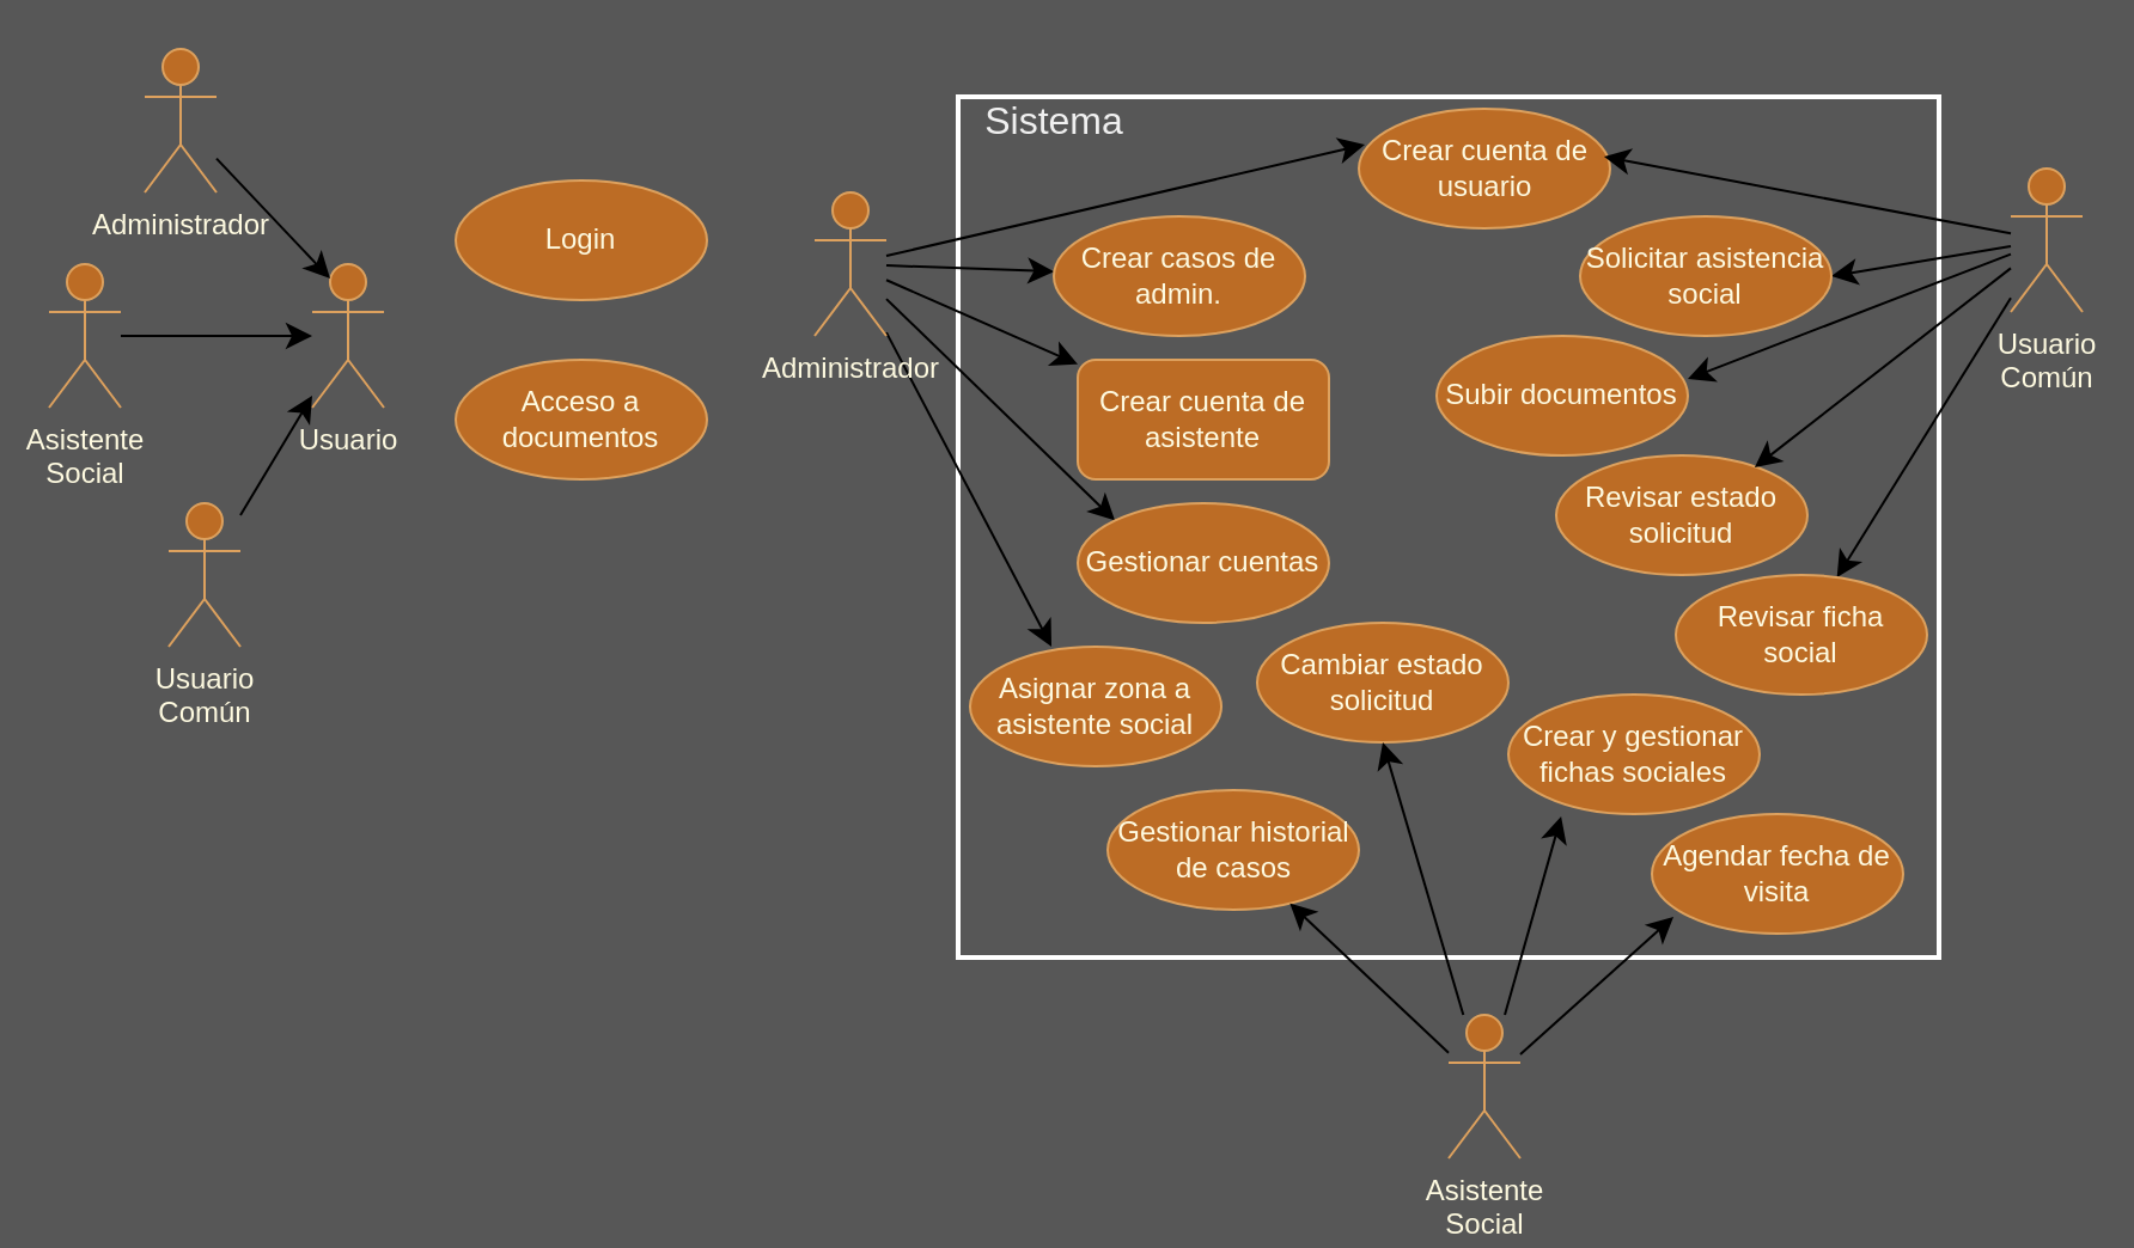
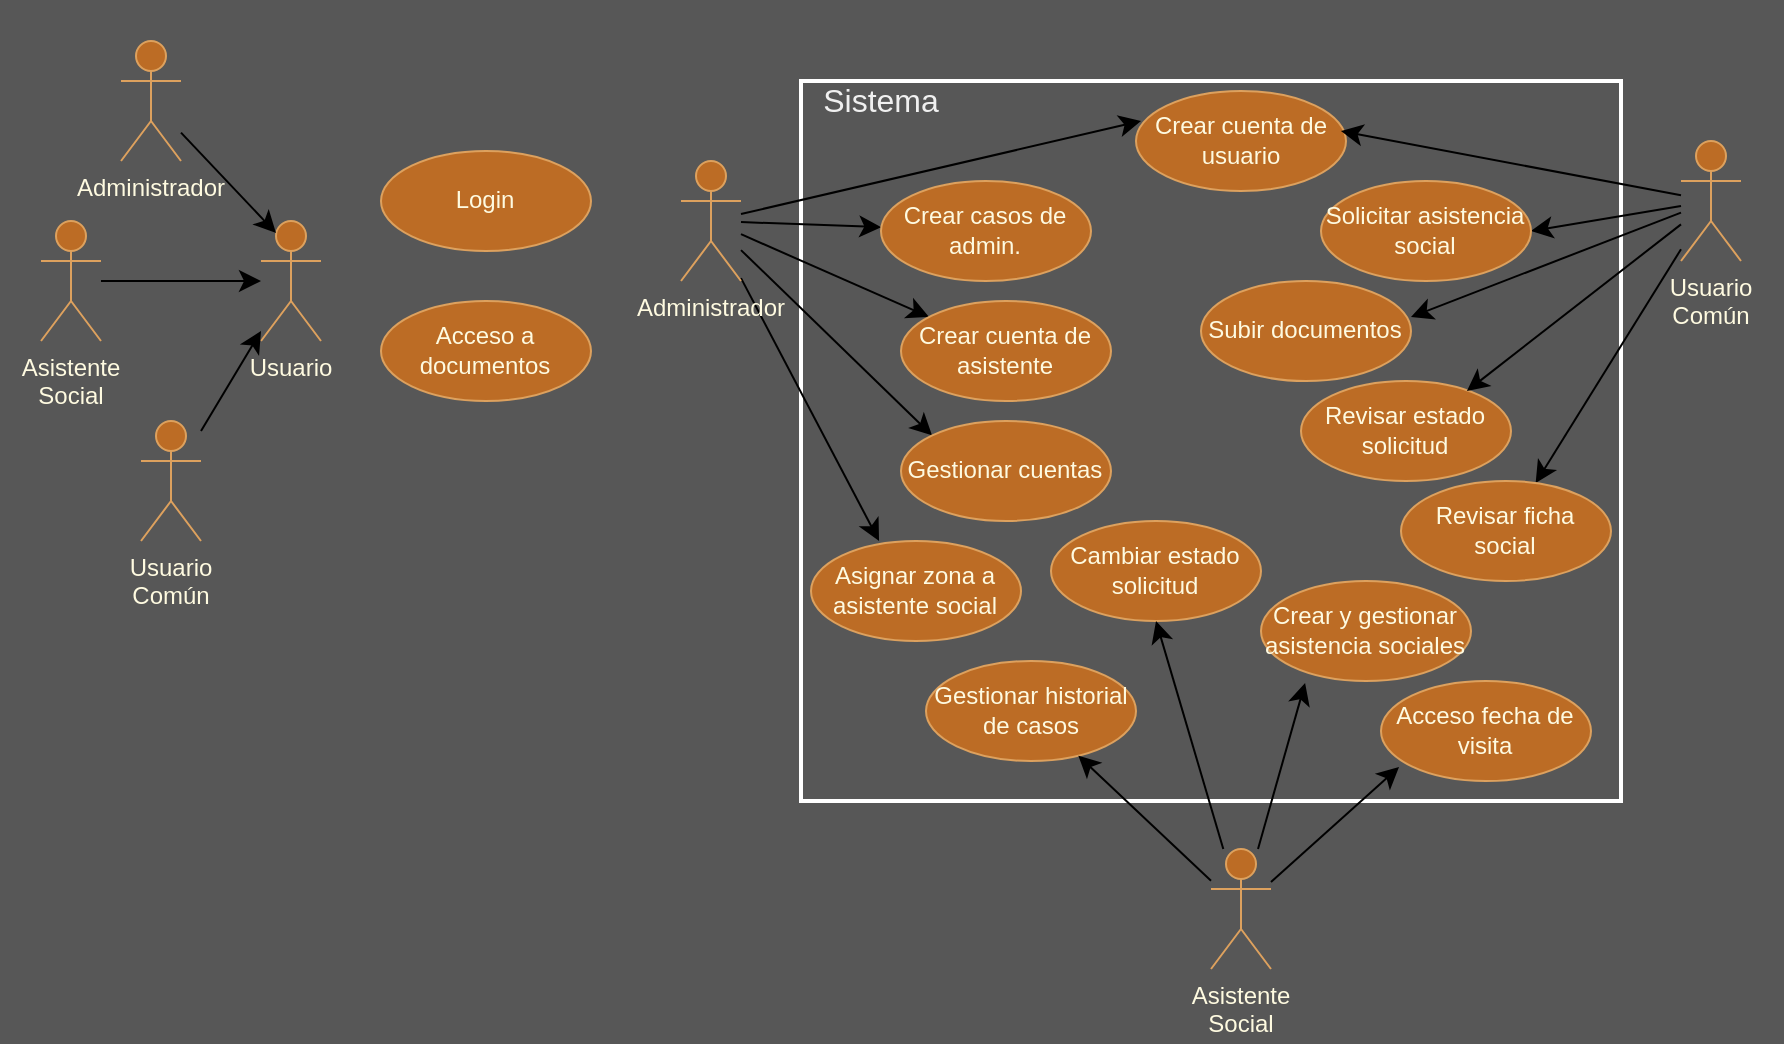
  <mxCell id="0" />
  <mxCell id="1" parent="0" />
  <mxCell id="2" value="" style="rounded=0;whiteSpace=wrap;html=1;fontSize=16;fillColor=none;strokeColor=#FFFFFF;strokeWidth=2;" vertex="1" parent="1"><mxGeometry x="400" y="40" width="410" height="360" as="geometry" /></mxCell>
  <mxCell id="3" value="Administrador" style="shape=umlActor;verticalLabelPosition=bottom;verticalAlign=top;html=1;labelBackgroundColor=none;fillColor=#BC6C25;strokeColor=#DDA15E;fontColor=#FEFAE0;rounded=0;" vertex="1" parent="1"><mxGeometry x="60" y="20" width="30" height="60" as="geometry" /></mxCell>
  <mxCell id="4" value="Login" style="ellipse;whiteSpace=wrap;html=1;labelBackgroundColor=none;fillColor=#BC6C25;strokeColor=#DDA15E;fontColor=#FEFAE0;rounded=0;" vertex="1" parent="1"><mxGeometry x="190" y="75" width="105" height="50" as="geometry" /></mxCell>
  <mxCell id="5" value="Usuario" style="shape=umlActor;verticalLabelPosition=bottom;verticalAlign=top;html=1;labelBackgroundColor=none;fillColor=#BC6C25;strokeColor=#DDA15E;fontColor=#FEFAE0;rounded=0;" vertex="1" parent="1"><mxGeometry x="130" y="110" width="30" height="60" as="geometry" /></mxCell>
  <mxCell id="6" style="edgeStyle=none;curved=1;orthogonalLoop=1;jettySize=auto;html=1;fontSize=12;startSize=8;endSize=8;" edge="1" parent="1" source="7" target="5"><mxGeometry relative="1" as="geometry" /></mxCell>
  <mxCell id="7" value="Asistente&lt;br&gt;Social" style="shape=umlActor;verticalLabelPosition=bottom;verticalAlign=top;html=1;labelBackgroundColor=none;fillColor=#BC6C25;strokeColor=#DDA15E;fontColor=#FEFAE0;rounded=0;" vertex="1" parent="1"><mxGeometry x="20" y="110" width="30" height="60" as="geometry" /></mxCell>
  <mxCell id="8" style="edgeStyle=none;curved=1;orthogonalLoop=1;jettySize=auto;html=1;fontSize=12;startSize=8;endSize=8;" edge="1" parent="1" source="9" target="5"><mxGeometry relative="1" as="geometry" /></mxCell>
  <mxCell id="9" value="Usuario&lt;br style=&quot;border-color: var(--border-color);&quot;&gt;Común" style="shape=umlActor;verticalLabelPosition=bottom;verticalAlign=top;html=1;labelBackgroundColor=none;fillColor=#BC6C25;strokeColor=#DDA15E;fontColor=#FEFAE0;rounded=0;" vertex="1" parent="1"><mxGeometry x="70" y="210" width="30" height="60" as="geometry" /></mxCell>
  <mxCell id="10" style="edgeStyle=none;curved=1;orthogonalLoop=1;jettySize=auto;html=1;entryX=0.25;entryY=0.1;entryDx=0;entryDy=0;entryPerimeter=0;fontSize=12;startSize=8;endSize=8;" edge="1" parent="1" source="3" target="5"><mxGeometry relative="1" as="geometry" /></mxCell>
  <mxCell id="11" style="edgeStyle=none;curved=1;orthogonalLoop=1;jettySize=auto;html=1;entryX=0.024;entryY=0.3;entryDx=0;entryDy=0;fontSize=12;startSize=8;endSize=8;entryPerimeter=0;" edge="1" parent="1" source="15" target="21"><mxGeometry relative="1" as="geometry" /></mxCell>
  <mxCell id="12" style="edgeStyle=none;curved=1;orthogonalLoop=1;jettySize=auto;html=1;fontSize=12;startSize=8;endSize=8;" edge="1" parent="1" source="15" target="23"><mxGeometry relative="1" as="geometry" /></mxCell>
  <mxCell id="13" style="edgeStyle=none;curved=1;orthogonalLoop=1;jettySize=auto;html=1;fontSize=12;startSize=8;endSize=8;entryX=0;entryY=0;entryDx=0;entryDy=0;" edge="1" parent="1" source="15" target="26"><mxGeometry relative="1" as="geometry"><mxPoint x="480" y="250" as="targetPoint" /></mxGeometry></mxCell>
  <mxCell id="14" value="" style="edgeStyle=none;curved=1;orthogonalLoop=1;jettySize=auto;html=1;fontSize=12;startSize=8;endSize=8;entryX=0.324;entryY=0;entryDx=0;entryDy=0;entryPerimeter=0;" edge="1" parent="1" source="15" target="27"><mxGeometry relative="1" as="geometry"><mxPoint x="425.879" y="280.012" as="targetPoint" /></mxGeometry></mxCell>
  <mxCell id="15" value="Administrador" style="shape=umlActor;verticalLabelPosition=bottom;verticalAlign=top;html=1;labelBackgroundColor=none;fillColor=#BC6C25;strokeColor=#DDA15E;fontColor=#FEFAE0;rounded=0;" vertex="1" parent="1"><mxGeometry x="340" y="80" width="30" height="60" as="geometry" /></mxCell>
  <mxCell id="16" style="edgeStyle=none;curved=1;orthogonalLoop=1;jettySize=auto;html=1;fontSize=12;startSize=8;endSize=8;" edge="1" parent="1" source="15" target="24"><mxGeometry relative="1" as="geometry"><mxPoint x="470" y="120" as="sourcePoint" /></mxGeometry></mxCell>
  <mxCell id="17" value="Asistente&lt;br&gt;Social" style="shape=umlActor;verticalLabelPosition=bottom;verticalAlign=top;html=1;labelBackgroundColor=none;fillColor=#BC6C25;strokeColor=#DDA15E;fontColor=#FEFAE0;rounded=0;" vertex="1" parent="1"><mxGeometry x="605" y="424" width="30" height="60" as="geometry" /></mxCell>
  <mxCell id="18" style="edgeStyle=none;curved=1;orthogonalLoop=1;jettySize=auto;html=1;entryX=1;entryY=0.5;entryDx=0;entryDy=0;fontSize=12;startSize=8;endSize=8;" edge="1" parent="1" source="20" target="25"><mxGeometry relative="1" as="geometry" /></mxCell>
  <mxCell id="19" style="edgeStyle=none;curved=1;orthogonalLoop=1;jettySize=auto;html=1;fontSize=12;startSize=8;endSize=8;" edge="1" parent="1" source="20" target="42"><mxGeometry relative="1" as="geometry" /></mxCell>
  <mxCell id="20" value="Usuario&lt;br style=&quot;border-color: var(--border-color);&quot;&gt;Común" style="shape=umlActor;verticalLabelPosition=bottom;verticalAlign=top;html=1;labelBackgroundColor=none;fillColor=#BC6C25;strokeColor=#DDA15E;fontColor=#FEFAE0;rounded=0;" vertex="1" parent="1"><mxGeometry x="840" y="70" width="30" height="60" as="geometry" /></mxCell>
  <mxCell id="21" value="Crear cuenta de usuario" style="ellipse;whiteSpace=wrap;html=1;labelBackgroundColor=none;fillColor=#BC6C25;strokeColor=#DDA15E;fontColor=#FEFAE0;rounded=0;" vertex="1" parent="1"><mxGeometry x="567.5" y="45" width="105" height="50" as="geometry" /></mxCell>
  <mxCell id="22" style="edgeStyle=none;curved=1;orthogonalLoop=1;jettySize=auto;html=1;entryX=0.976;entryY=0.4;entryDx=0;entryDy=0;entryPerimeter=0;fontSize=12;startSize=8;endSize=8;" edge="1" parent="1" source="20" target="21"><mxGeometry relative="1" as="geometry" /></mxCell>
  <mxCell id="23" value="Crear casos de admin." style="ellipse;whiteSpace=wrap;html=1;labelBackgroundColor=none;fillColor=#BC6C25;strokeColor=#DDA15E;fontColor=#FEFAE0;rounded=0;" vertex="1" parent="1"><mxGeometry x="440" y="90" width="105" height="50" as="geometry" /></mxCell>
- <mxCell id="24" value="Crear cuenta de asistente" style="whiteSpace=wrap;html=1;labelBackgroundColor=none;fillColor=#BC6C25;strokeColor=#DDA15E;fontColor=#FEFAE0;rounded=1;" vertex="1" parent="1"><mxGeometry x="450" y="150" width="105" height="50" as="geometry" /></mxCell>
+ <mxCell id="24" value="Crear cuenta de asistente" style="ellipse;whiteSpace=wrap;html=1;labelBackgroundColor=none;fillColor=#BC6C25;strokeColor=#DDA15E;fontColor=#FEFAE0;rounded=0;" vertex="1" parent="1"><mxGeometry x="450" y="150" width="105" height="50" as="geometry" /></mxCell>
  <mxCell id="25" value="Solicitar asistencia&lt;br&gt;social" style="ellipse;whiteSpace=wrap;html=1;labelBackgroundColor=none;fillColor=#BC6C25;strokeColor=#DDA15E;fontColor=#FEFAE0;rounded=0;" vertex="1" parent="1"><mxGeometry x="660" y="90" width="105" height="50" as="geometry" /></mxCell>
  <mxCell id="26" value="Gestionar cuentas" style="ellipse;whiteSpace=wrap;html=1;labelBackgroundColor=none;fillColor=#BC6C25;strokeColor=#DDA15E;fontColor=#FEFAE0;rounded=0;" vertex="1" parent="1"><mxGeometry x="450" y="210" width="105" height="50" as="geometry" /></mxCell>
  <mxCell id="27" value="Asignar zona a&lt;br&gt;asistente social" style="ellipse;whiteSpace=wrap;html=1;labelBackgroundColor=none;fillColor=#BC6C25;strokeColor=#DDA15E;fontColor=#FEFAE0;rounded=0;" vertex="1" parent="1"><mxGeometry x="405" y="270" width="105" height="50" as="geometry" /></mxCell>
  <mxCell id="28" value="Revisar estado&lt;br&gt;solicitud" style="ellipse;whiteSpace=wrap;html=1;labelBackgroundColor=none;fillColor=#BC6C25;strokeColor=#DDA15E;fontColor=#FEFAE0;rounded=0;" vertex="1" parent="1"><mxGeometry x="650" y="190" width="105" height="50" as="geometry" /></mxCell>
  <mxCell id="29" style="edgeStyle=none;curved=1;orthogonalLoop=1;jettySize=auto;html=1;entryX=0.79;entryY=0.1;entryDx=0;entryDy=0;entryPerimeter=0;fontSize=12;startSize=8;endSize=8;" edge="1" parent="1" source="20" target="28"><mxGeometry relative="1" as="geometry" /></mxCell>
  <mxCell id="30" value="Gestionar historial de casos" style="ellipse;whiteSpace=wrap;html=1;labelBackgroundColor=none;fillColor=#BC6C25;strokeColor=#DDA15E;fontColor=#FEFAE0;rounded=0;" vertex="1" parent="1"><mxGeometry x="462.5" y="330" width="105" height="50" as="geometry" /></mxCell>
  <mxCell id="31" style="edgeStyle=none;curved=1;orthogonalLoop=1;jettySize=auto;html=1;fontSize=12;startSize=8;endSize=8;" edge="1" parent="1" source="17" target="30"><mxGeometry relative="1" as="geometry" /></mxCell>
  <mxCell id="32" value="Cambiar estado&lt;br&gt;solicitud" style="ellipse;whiteSpace=wrap;html=1;labelBackgroundColor=none;fillColor=#BC6C25;strokeColor=#DDA15E;fontColor=#FEFAE0;rounded=0;" vertex="1" parent="1"><mxGeometry x="525" y="260" width="105" height="50" as="geometry" /></mxCell>
  <mxCell id="33" style="edgeStyle=none;curved=1;orthogonalLoop=1;jettySize=auto;html=1;entryX=0.5;entryY=1;entryDx=0;entryDy=0;fontSize=12;startSize=8;endSize=8;" edge="1" parent="1" source="17" target="32"><mxGeometry relative="1" as="geometry" /></mxCell>
- <mxCell id="34" value="Crear y gestionar fichas sociales" style="ellipse;whiteSpace=wrap;html=1;labelBackgroundColor=none;fillColor=#BC6C25;strokeColor=#DDA15E;fontColor=#FEFAE0;rounded=0;" vertex="1" parent="1"><mxGeometry x="630" y="290" width="105" height="50" as="geometry" /></mxCell>
+ <mxCell id="34" value="Crear y gestionar asistencia sociales" style="ellipse;whiteSpace=wrap;html=1;labelBackgroundColor=none;fillColor=#BC6C25;strokeColor=#DDA15E;fontColor=#FEFAE0;rounded=0;" vertex="1" parent="1"><mxGeometry x="630" y="290" width="105" height="50" as="geometry" /></mxCell>
  <mxCell id="35" style="edgeStyle=none;curved=1;orthogonalLoop=1;jettySize=auto;html=1;entryX=0.21;entryY=1.02;entryDx=0;entryDy=0;entryPerimeter=0;fontSize=12;startSize=8;endSize=8;" edge="1" parent="1" source="17" target="34"><mxGeometry relative="1" as="geometry" /></mxCell>
  <mxCell id="36" value="Subir documentos" style="ellipse;whiteSpace=wrap;html=1;labelBackgroundColor=none;fillColor=#BC6C25;strokeColor=#DDA15E;fontColor=#FEFAE0;rounded=0;" vertex="1" parent="1"><mxGeometry x="600" y="140" width="105" height="50" as="geometry" /></mxCell>
  <mxCell id="37" value="Acceso a documentos" style="ellipse;whiteSpace=wrap;html=1;labelBackgroundColor=none;fillColor=#BC6C25;strokeColor=#DDA15E;fontColor=#FEFAE0;rounded=0;" vertex="1" parent="1"><mxGeometry x="190" y="150" width="105" height="50" as="geometry" /></mxCell>
  <mxCell id="38" style="edgeStyle=none;curved=1;orthogonalLoop=1;jettySize=auto;html=1;fontSize=12;startSize=8;endSize=8;entryX=1;entryY=0.36;entryDx=0;entryDy=0;entryPerimeter=0;" edge="1" parent="1" source="20" target="36"><mxGeometry relative="1" as="geometry"><mxPoint x="712" y="161" as="targetPoint" /></mxGeometry></mxCell>
- <mxCell id="39" value="Agendar fecha de visita" style="ellipse;whiteSpace=wrap;html=1;labelBackgroundColor=none;fillColor=#BC6C25;strokeColor=#DDA15E;fontColor=#FEFAE0;rounded=0;" vertex="1" parent="1"><mxGeometry x="690" y="340" width="105" height="50" as="geometry" /></mxCell>
+ <mxCell id="39" value="Acceso fecha de visita" style="ellipse;whiteSpace=wrap;html=1;labelBackgroundColor=none;fillColor=#BC6C25;strokeColor=#DDA15E;fontColor=#FEFAE0;rounded=0;" vertex="1" parent="1"><mxGeometry x="690" y="340" width="105" height="50" as="geometry" /></mxCell>
  <mxCell id="40" style="edgeStyle=none;curved=1;orthogonalLoop=1;jettySize=auto;html=1;entryX=0.086;entryY=0.86;entryDx=0;entryDy=0;entryPerimeter=0;fontSize=12;startSize=8;endSize=8;" edge="1" parent="1" source="17" target="39"><mxGeometry relative="1" as="geometry" /></mxCell>
  <mxCell id="41" value="&lt;font color=&quot;#f0f0f0&quot;&gt;Sistema&lt;/font&gt;" style="text;html=1;align=center;verticalAlign=middle;resizable=0;points=[];autosize=1;strokeColor=none;fillColor=none;fontSize=16;" vertex="1" parent="1"><mxGeometry x="400" y="35" width="80" height="30" as="geometry" /></mxCell>
  <mxCell id="42" value="Revisar ficha social" style="ellipse;whiteSpace=wrap;html=1;labelBackgroundColor=none;fillColor=#BC6C25;strokeColor=#DDA15E;fontColor=#FEFAE0;rounded=0;" vertex="1" parent="1"><mxGeometry x="700" y="240" width="105" height="50" as="geometry" /></mxCell>
